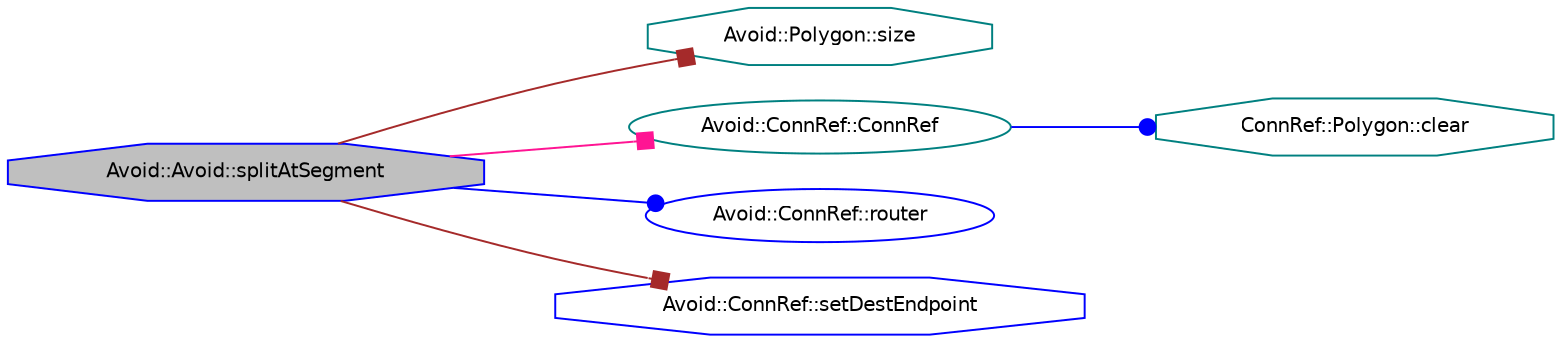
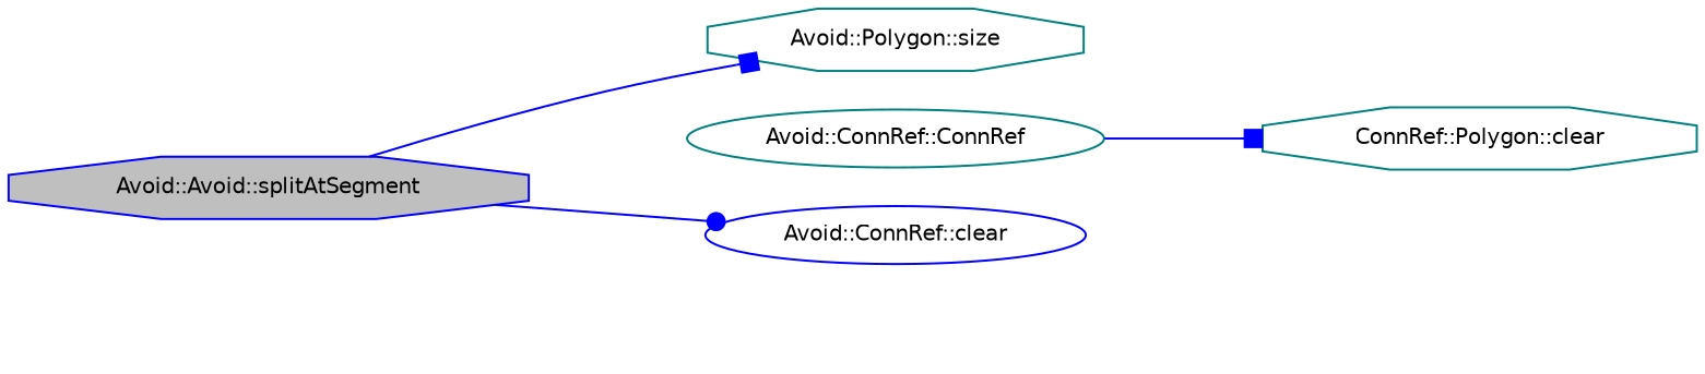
  digraph {
    rankdir=LR
    node [color=blue fillcolor=white fontname=Helvetica fontsize=10 shape=octagon style=filled]
    edge [arrowhead=box color=brown fontname=Helvetica fontsize=10 labelfontname=Helvetica labelfontsize=10 style=solid]
    n1 [fillcolor=grey75 fontcolor=black height=0.2 label="Avoid::Avoid::splitAtSegment" width=0.4]
    n2 [color=teal height=0.2 label="Avoid::Polygon::size" width=0.4]
    n3 [color=teal height=0.2 label="Avoid::ConnRef::ConnRef" shape=ellipse width=0.4]
-   n4 [height=0.2 label="Avoid::ConnRef::router" shape=ellipse width=0.4]
-   n5 [height=0.2 label="Avoid::ConnRef::setDestEndpoint" width=0.4]
+   n4 [height=0.2 label="Avoid::ConnRef::clear" shape=ellipse width=0.4]
    n6 [color=teal height=0.2 label="ConnRef::Polygon::clear" width=0.4]
-   n1 -> n2
-   n1 -> n3 [color=deeppink]
+   n1 -> n2 [color=blue]
    n1 -> n4 [arrowhead=dot color=blue]
-   n1 -> n5
-   n3 -> n6 [arrowhead=dot color=blue]
+   n3 -> n6 [color=blue]
  }
